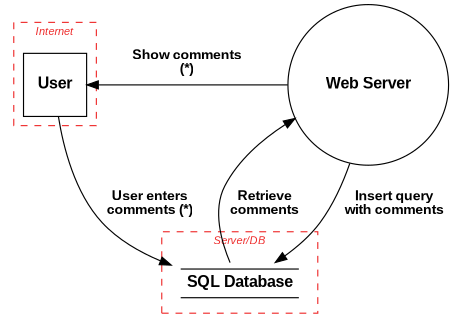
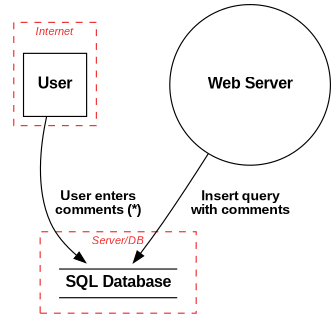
  digraph {
    fontname=Arial
    fontsize=20
    labelloc=t
    nodesep=1
    node [color=black fontname=Arial fontsize=14 rankdir=lr]
    edge [color=black dir=forward fontname=Arial fontsize=12 shape=none]
    n1 [label=<                 <table border="0" cellborder="0" cellpadding="2">                     <tr><td><b>User</b></td></tr>                 </table>             > shape=square]
    n2 [label=<                 <table sides="TB" cellborder="0" cellpadding="2">                     <tr><td><b>SQL Database</b></td></tr>                 </table>             > shape=none]
    n3 [label=<             <table border="0" cellborder="0" cellpadding="2">                 <tr><td><b>Web Server</b></td></tr>             </table>         > shape=circle]
    subgraph cluster_1 {
      color=firebrick2
      fontcolor=firebrick2
      fontsize=10
      label=<<i>Internet</i>>
      style=dashed
      n1
    }
    subgraph cluster_2 {
      color=firebrick2
      fontcolor=firebrick2
      fontsize=10
      label=<<i>Server/DB</i>>
      style=dashed
      n2
    }
    n1 -> n2 [label=<             <table border="0" cellborder="0" cellpadding="2">                 <tr><td><font color="black"><b>User enters<br/>comments (*)</b></font></td></tr>             </table>         >]
-   n2 -> n3 [label=<             <table border="0" cellborder="0" cellpadding="2">                 <tr><td><font color="black"><b>Retrieve<br/>comments</b></font></td></tr>             </table>         >]
-   n3 -> n1 [label=<             <table border="0" cellborder="0" cellpadding="2">                 <tr><td><font color="black"><b>Show comments<br/>(*)</b></font></td></tr>             </table>         >]
    n3 -> n2 [label=<             <table border="0" cellborder="0" cellpadding="2">                 <tr><td><font color="black"><b>Insert query<br/>with comments</b></font></td></tr>             </table>         >]
  }
